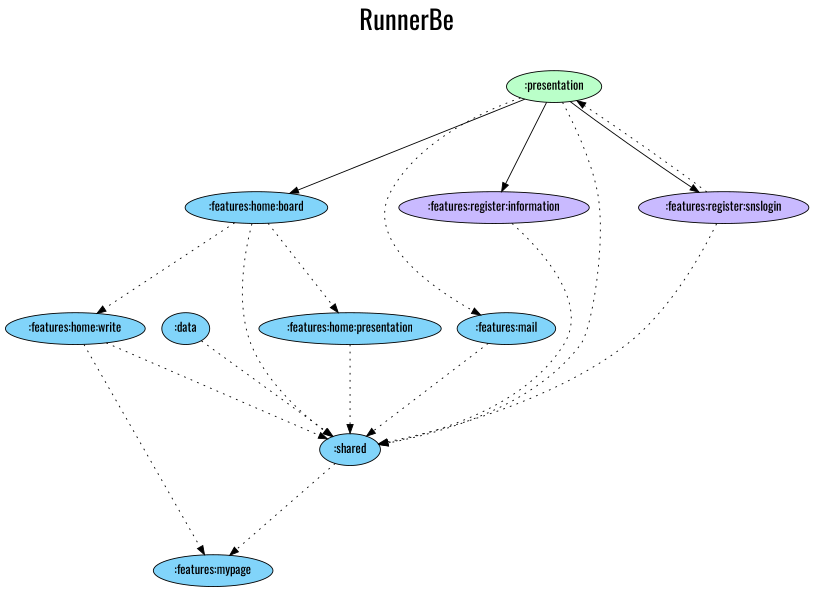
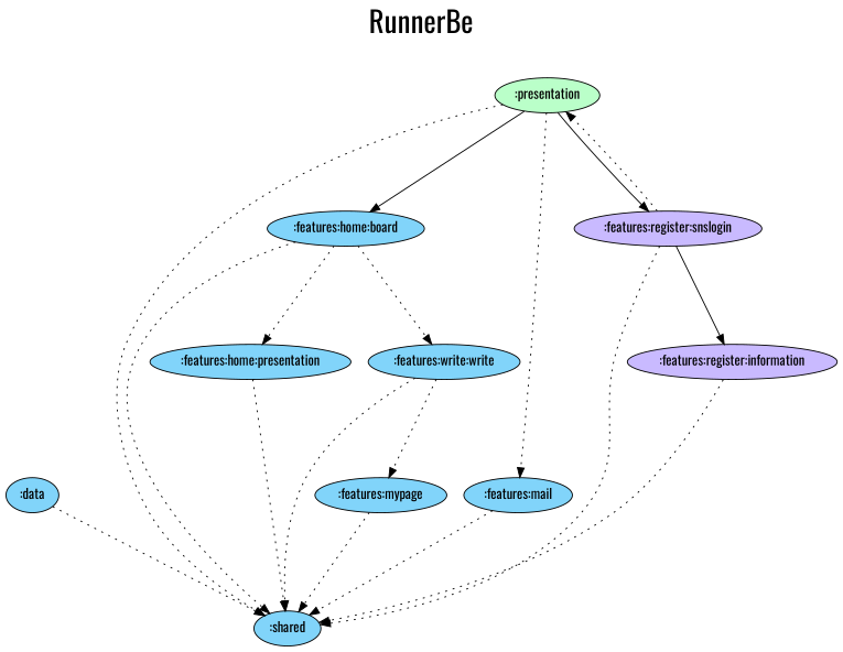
  digraph {
    fontname=Oswald
    fontsize=30
    label="RunnerBe\n "
    labelloc=t
    rankdir=TB
    ranksep=1.4
    node [fillcolor="#81D4FA" fontname=Oswald style=filled]
    edge [fontname=Oswald style=dotted]
    ":data"
    ":shared"
    ":features:home:board"
    n4 [label=":features:home:presentation"]
-   ":features:home:write"
+   ":features:home:write" [label=":features:write:write"]
    ":features:mypage"
    ":features:mail"
    ":features:register:information" [fillcolor="#c9baff"]
    ":presentation" [fillcolor="#baffc9"]
    ":features:register:snslogin" [fillcolor="#c9baff"]
    subgraph sub_1 {
      rank=same
      ":data"
    }
    ":data" -> ":shared"
    ":features:home:board" -> ":shared"
    ":features:home:board" -> n4
    ":features:home:board" -> ":features:home:write"
    n4 -> ":shared"
    ":features:home:write" -> ":shared"
    ":features:home:write" -> ":features:mypage"
-   ":shared" -> ":features:mypage"
+   ":features:mypage" -> ":shared"
    ":features:mail" -> ":shared"
    ":features:register:information" -> ":shared"
    ":presentation" -> ":shared"
    ":presentation" -> ":features:home:board" [style=solid]
    ":presentation" -> ":features:mail"
-   ":presentation" -> ":features:register:information" [style=""]
+   ":features:register:snslogin" -> ":features:register:information" [style=""]
    ":presentation" -> ":features:register:snslogin" [style=""]
    ":features:register:snslogin" -> ":shared"
    ":features:register:snslogin" -> ":presentation"
  }
